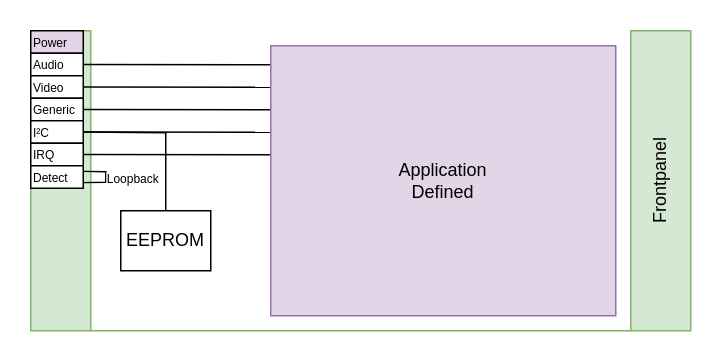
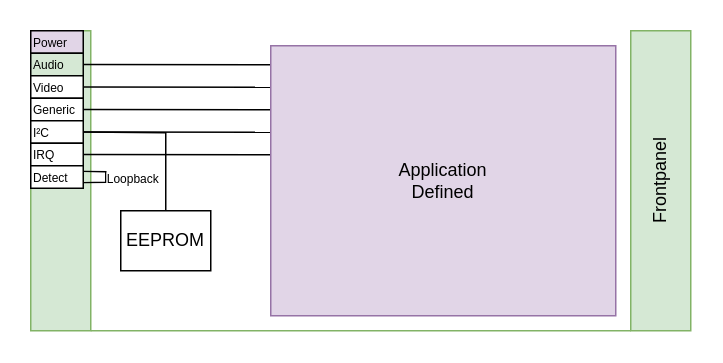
  <mxCell id="0" />
  <mxCell id="1" parent="0" />
  <mxCell id="2" style="edgeStyle=none;rounded=0;html=1;exitX=1;exitY=1;exitDx=0;exitDy=0;entryX=0;entryY=1;entryDx=0;entryDy=0;endArrow=none;endFill=0;fillColor=#d5e8d4;strokeColor=#82b366;" edge="1" parent="1" source="3" target="18"><mxGeometry relative="1" as="geometry" /></mxCell>
  <mxCell id="3" value="" style="rounded=0;whiteSpace=wrap;html=1;fillColor=#d5e8d4;strokeColor=#82b366;" parent="1" vertex="1"><mxGeometry x="20" y="20" width="40" height="200" as="geometry" /></mxCell>
  <mxCell id="4" style="edgeStyle=none;html=1;exitX=1;exitY=0;exitDx=0;exitDy=0;rounded=0;endArrow=none;endFill=0;fillColor=#d5e8d4;strokeColor=#82b366;" edge="1" parent="1" source="5" target="7"><mxGeometry relative="1" as="geometry" /></mxCell>
  <mxCell id="5" value="Power" style="rounded=0;whiteSpace=wrap;html=1;fontSize=8;align=left;fillColor=#e1d5e7;" parent="1" vertex="1"><mxGeometry x="20" y="20" width="35" height="15" as="geometry" /></mxCell>
  <mxCell id="6" style="edgeStyle=none;rounded=0;html=1;exitX=1;exitY=0.5;exitDx=0;exitDy=0;endArrow=none;endFill=0;" edge="1" parent="1" source="7"><mxGeometry relative="1" as="geometry"><mxPoint x="180" y="42.667" as="targetPoint" /></mxGeometry></mxCell>
- <mxCell id="7" value="Audio" style="rounded=0;whiteSpace=wrap;html=1;fontSize=8;align=left;" parent="1" vertex="1"><mxGeometry x="20" y="35" width="35" height="15" as="geometry" /></mxCell>
+ <mxCell id="7" value="Audio" style="rounded=0;whiteSpace=wrap;html=1;fontSize=8;align=left;fillColor=#d5e8d4;" parent="1" vertex="1"><mxGeometry x="20" y="35" width="35" height="15" as="geometry" /></mxCell>
  <mxCell id="8" style="edgeStyle=none;rounded=0;html=1;exitX=1;exitY=0.5;exitDx=0;exitDy=0;endArrow=none;endFill=0;" edge="1" parent="1" source="9"><mxGeometry relative="1" as="geometry"><mxPoint x="180" y="57.667" as="targetPoint" /></mxGeometry></mxCell>
  <mxCell id="9" value="Video" style="rounded=0;whiteSpace=wrap;html=1;fontSize=8;align=left;" parent="1" vertex="1"><mxGeometry x="20" y="50" width="35" height="15" as="geometry" /></mxCell>
  <mxCell id="10" style="edgeStyle=none;rounded=0;html=1;exitX=1;exitY=0.5;exitDx=0;exitDy=0;endArrow=none;endFill=0;" edge="1" parent="1" source="11"><mxGeometry relative="1" as="geometry"><mxPoint x="180" y="72.667" as="targetPoint" /></mxGeometry></mxCell>
  <mxCell id="11" value="Generic" style="rounded=0;whiteSpace=wrap;html=1;fontSize=8;align=left;" parent="1" vertex="1"><mxGeometry x="20" y="65" width="35" height="15" as="geometry" /></mxCell>
  <mxCell id="12" style="edgeStyle=none;rounded=0;html=1;exitX=1;exitY=0.5;exitDx=0;exitDy=0;entryX=0.5;entryY=0;entryDx=0;entryDy=0;endArrow=none;endFill=0;" edge="1" parent="1" source="14" target="19"><mxGeometry relative="1" as="geometry"><Array as="points"><mxPoint x="110" y="88" /></Array></mxGeometry></mxCell>
  <mxCell id="13" style="edgeStyle=none;rounded=0;html=1;exitX=1;exitY=0.5;exitDx=0;exitDy=0;endArrow=none;endFill=0;" edge="1" parent="1" source="14"><mxGeometry relative="1" as="geometry"><mxPoint x="180" y="87.667" as="targetPoint" /></mxGeometry></mxCell>
  <mxCell id="14" value="I²C" style="rounded=0;whiteSpace=wrap;html=1;fontSize=8;align=left;" parent="1" vertex="1"><mxGeometry x="20" y="80" width="35" height="15" as="geometry" /></mxCell>
  <mxCell id="15" style="edgeStyle=none;rounded=0;html=1;exitX=1;exitY=0.5;exitDx=0;exitDy=0;endArrow=none;endFill=0;" edge="1" parent="1" source="16"><mxGeometry relative="1" as="geometry"><mxPoint x="180" y="102.667" as="targetPoint" /></mxGeometry></mxCell>
  <mxCell id="16" value="IRQ" style="rounded=0;whiteSpace=wrap;html=1;fontSize=8;align=left;" parent="1" vertex="1"><mxGeometry x="20" y="95" width="35" height="15" as="geometry" /></mxCell>
  <mxCell id="17" value="Detect" style="rounded=0;whiteSpace=wrap;html=1;fontSize=8;align=left;" parent="1" vertex="1"><mxGeometry x="20" y="110" width="35" height="15" as="geometry" /></mxCell>
  <mxCell id="18" value="Frontpanel" style="rounded=0;whiteSpace=wrap;html=1;fillColor=#d5e8d4;strokeColor=#82b366;horizontal=0;" vertex="1" parent="1"><mxGeometry x="420" y="20" width="40" height="200" as="geometry" /></mxCell>
  <mxCell id="19" value="EEPROM" style="rounded=0;whiteSpace=wrap;html=1;" vertex="1" parent="1"><mxGeometry x="80" y="140" width="60" height="40" as="geometry" /></mxCell>
  <mxCell id="20" style="edgeStyle=none;rounded=0;html=1;exitX=1;exitY=0.75;exitDx=0;exitDy=0;entryX=1;entryY=0.25;entryDx=0;entryDy=0;endArrow=none;endFill=0;" edge="1" parent="1" source="17" target="17"><mxGeometry relative="1" as="geometry"><Array as="points"><mxPoint x="70" y="121" /><mxPoint x="70" y="114" /></Array></mxGeometry></mxCell>
  <mxCell id="21" value="Loopback" style="edgeLabel;html=1;align=center;verticalAlign=middle;resizable=0;points=[];fontSize=8;" vertex="1" connectable="0" parent="20"><mxGeometry x="-0.49" relative="1" as="geometry"><mxPoint x="24" y="-3" as="offset" /></mxGeometry></mxCell>
  <mxCell id="22" value="Application&lt;br&gt;Defined" style="rounded=0;whiteSpace=wrap;html=1;fillColor=#e1d5e7;strokeColor=#9673a6;" vertex="1" parent="1"><mxGeometry x="180" y="30" width="230" height="180" as="geometry" /></mxCell>
